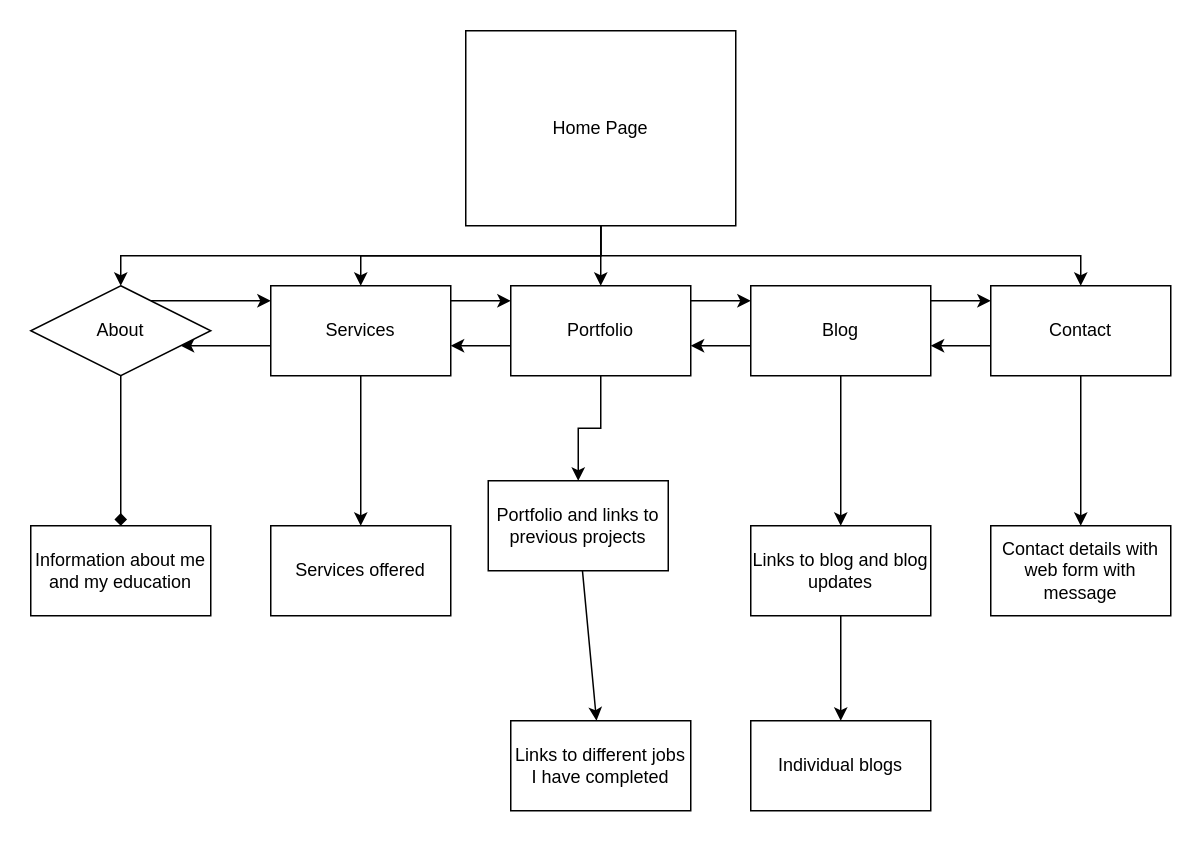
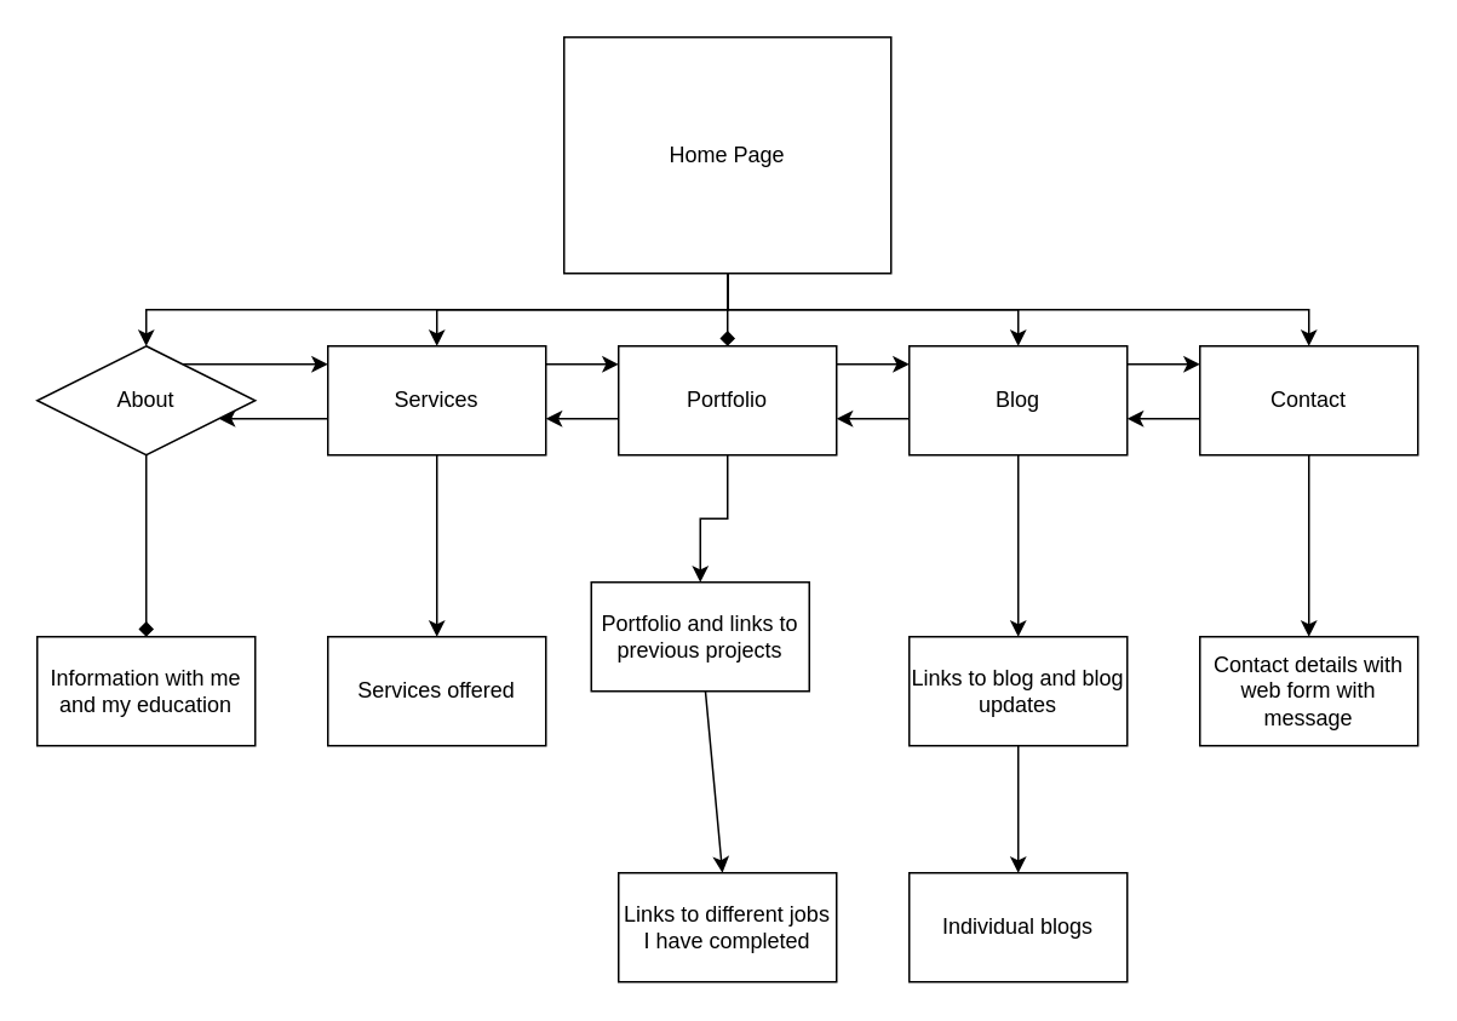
  <mxCell id="0" />
  <mxCell id="1" parent="0" />
- <mxCell id="2" style="edgeStyle=orthogonalEdgeStyle;rounded=0;orthogonalLoop=1;jettySize=auto;html=1;exitX=0.5;exitY=1;exitDx=0;exitDy=0;entryX=0.5;entryY=0;entryDx=0;entryDy=0;" parent="1" source="7" target="22" edge="1"><mxGeometry relative="1" as="geometry"><Array as="points"><mxPoint x="400" y="150" /><mxPoint x="400" y="150" /></Array></mxGeometry></mxCell>
+ <mxCell id="2" style="edgeStyle=orthogonalEdgeStyle;rounded=0;orthogonalLoop=1;jettySize=auto;html=1;exitX=0.5;exitY=1;exitDx=0;exitDy=0;entryX=0.5;entryY=0;entryDx=0;entryDy=0;endArrow=diamond;" parent="1" source="7" target="22" edge="1"><mxGeometry relative="1" as="geometry"><Array as="points"><mxPoint x="400" y="150" /><mxPoint x="400" y="150" /></Array></mxGeometry></mxCell>
  <mxCell id="3" style="edgeStyle=orthogonalEdgeStyle;rounded=0;orthogonalLoop=1;jettySize=auto;html=1;exitX=0.5;exitY=1;exitDx=0;exitDy=0;" parent="1" source="7" target="11" edge="1"><mxGeometry relative="1" as="geometry" /></mxCell>
  <mxCell id="4" style="edgeStyle=orthogonalEdgeStyle;rounded=0;orthogonalLoop=1;jettySize=auto;html=1;exitX=0.5;exitY=1;exitDx=0;exitDy=0;entryX=0.5;entryY=0;entryDx=0;entryDy=0;" parent="1" source="7" target="14" edge="1"><mxGeometry relative="1" as="geometry" /></mxCell>
+ <mxCell id="5" style="edgeStyle=orthogonalEdgeStyle;rounded=0;orthogonalLoop=1;jettySize=auto;html=1;exitX=0.5;exitY=1;exitDx=0;exitDy=0;entryX=0.5;entryY=0;entryDx=0;entryDy=0;" parent="1" source="7" target="18" edge="1"><mxGeometry relative="1" as="geometry" /></mxCell>
  <mxCell id="6" style="edgeStyle=orthogonalEdgeStyle;rounded=0;orthogonalLoop=1;jettySize=auto;html=1;exitX=0.5;exitY=1;exitDx=0;exitDy=0;" parent="1" source="7" target="25" edge="1"><mxGeometry relative="1" as="geometry" /></mxCell>
  <mxCell id="7" value="Home Page" style="rounded=0;whiteSpace=wrap;html=1;" parent="1" vertex="1"><mxGeometry x="310" y="20" width="180" height="130" as="geometry" /></mxCell>
  <mxCell id="8" value="" style="edgeStyle=orthogonalEdgeStyle;rounded=0;orthogonalLoop=1;jettySize=auto;html=1;" parent="1" source="11" target="14" edge="1"><mxGeometry relative="1" as="geometry"><Array as="points"><mxPoint x="160" y="230" /><mxPoint x="160" y="230" /></Array></mxGeometry></mxCell>
  <mxCell id="9" value="" style="edgeStyle=orthogonalEdgeStyle;rounded=0;orthogonalLoop=1;jettySize=auto;html=1;" parent="1" source="11" target="22" edge="1"><mxGeometry relative="1" as="geometry"><Array as="points"><mxPoint x="320" y="200" /><mxPoint x="320" y="200" /></Array></mxGeometry></mxCell>
  <mxCell id="10" value="" style="edgeStyle=orthogonalEdgeStyle;rounded=0;orthogonalLoop=1;jettySize=auto;html=1;" parent="1" source="11" target="31" edge="1"><mxGeometry relative="1" as="geometry" /></mxCell>
  <mxCell id="11" value="Services" style="rounded=0;whiteSpace=wrap;html=1;" parent="1" vertex="1"><mxGeometry x="180" y="190" width="120" height="60" as="geometry" /></mxCell>
  <mxCell id="12" value="" style="edgeStyle=orthogonalEdgeStyle;rounded=0;orthogonalLoop=1;jettySize=auto;html=1;" parent="1" source="14" target="11" edge="1"><mxGeometry relative="1" as="geometry"><Array as="points"><mxPoint x="160" y="200" /><mxPoint x="160" y="200" /></Array></mxGeometry></mxCell>
  <mxCell id="13" value="" style="edgeStyle=orthogonalEdgeStyle;rounded=0;orthogonalLoop=1;jettySize=auto;html=1;endArrow=diamond;" parent="1" source="14" target="32" edge="1"><mxGeometry relative="1" as="geometry" /></mxCell>
  <mxCell id="14" value="About" style="rhombus;whiteSpace=wrap;html=1;" parent="1" vertex="1"><mxGeometry x="20" y="190" width="120" height="60" as="geometry" /></mxCell>
  <mxCell id="15" value="" style="edgeStyle=orthogonalEdgeStyle;rounded=0;orthogonalLoop=1;jettySize=auto;html=1;" parent="1" source="18" target="25" edge="1"><mxGeometry relative="1" as="geometry"><Array as="points"><mxPoint x="640" y="200" /><mxPoint x="640" y="200" /></Array></mxGeometry></mxCell>
  <mxCell id="16" value="" style="edgeStyle=orthogonalEdgeStyle;rounded=0;orthogonalLoop=1;jettySize=auto;html=1;" parent="1" source="18" target="22" edge="1"><mxGeometry relative="1" as="geometry"><Array as="points"><mxPoint x="480" y="230" /><mxPoint x="480" y="230" /></Array></mxGeometry></mxCell>
  <mxCell id="17" value="" style="edgeStyle=orthogonalEdgeStyle;rounded=0;orthogonalLoop=1;jettySize=auto;html=1;" parent="1" source="18" target="29" edge="1"><mxGeometry relative="1" as="geometry" /></mxCell>
  <mxCell id="18" value="Blog" style="rounded=0;whiteSpace=wrap;html=1;" parent="1" vertex="1"><mxGeometry x="500" y="190" width="120" height="60" as="geometry" /></mxCell>
  <mxCell id="19" style="edgeStyle=orthogonalEdgeStyle;rounded=0;orthogonalLoop=1;jettySize=auto;html=1;exitX=0.5;exitY=1;exitDx=0;exitDy=0;entryX=0.5;entryY=0;entryDx=0;entryDy=0;" parent="1" source="22" target="27" edge="1"><mxGeometry relative="1" as="geometry" /></mxCell>
  <mxCell id="20" value="" style="edgeStyle=orthogonalEdgeStyle;rounded=0;orthogonalLoop=1;jettySize=auto;html=1;" parent="1" source="22" target="11" edge="1"><mxGeometry relative="1" as="geometry"><Array as="points"><mxPoint x="320" y="230" /><mxPoint x="320" y="230" /></Array></mxGeometry></mxCell>
  <mxCell id="21" value="" style="edgeStyle=orthogonalEdgeStyle;rounded=0;orthogonalLoop=1;jettySize=auto;html=1;" parent="1" source="22" target="18" edge="1"><mxGeometry relative="1" as="geometry"><Array as="points"><mxPoint x="480" y="200" /><mxPoint x="480" y="200" /></Array></mxGeometry></mxCell>
  <mxCell id="22" value="Portfolio" style="rounded=0;whiteSpace=wrap;html=1;" parent="1" vertex="1"><mxGeometry x="340" y="190" width="120" height="60" as="geometry" /></mxCell>
  <mxCell id="23" value="" style="edgeStyle=orthogonalEdgeStyle;rounded=0;orthogonalLoop=1;jettySize=auto;html=1;" parent="1" source="25" target="18" edge="1"><mxGeometry relative="1" as="geometry"><Array as="points"><mxPoint x="640" y="230" /><mxPoint x="640" y="230" /></Array></mxGeometry></mxCell>
  <mxCell id="24" value="" style="edgeStyle=orthogonalEdgeStyle;rounded=0;orthogonalLoop=1;jettySize=auto;html=1;" parent="1" source="25" target="30" edge="1"><mxGeometry relative="1" as="geometry" /></mxCell>
  <mxCell id="25" value="Contact" style="rounded=0;whiteSpace=wrap;html=1;" parent="1" vertex="1"><mxGeometry x="660" y="190" width="120" height="60" as="geometry" /></mxCell>
  <mxCell id="26" value="" style="edgeStyle=none;html=1;" edge="1" parent="1" source="27" target="34"><mxGeometry relative="1" as="geometry" /></mxCell>
  <mxCell id="27" value="Portfolio and links to previous projects" style="rounded=0;whiteSpace=wrap;html=1;" parent="1" vertex="1"><mxGeometry x="325" y="320" width="120" height="60" as="geometry" /></mxCell>
  <mxCell id="28" value="" style="edgeStyle=none;html=1;" edge="1" parent="1" source="29" target="33"><mxGeometry relative="1" as="geometry" /></mxCell>
  <mxCell id="29" value="Links to blog and blog updates" style="rounded=0;whiteSpace=wrap;html=1;" parent="1" vertex="1"><mxGeometry x="500" y="350" width="120" height="60" as="geometry" /></mxCell>
  <mxCell id="30" value="Contact details with web form with message" style="rounded=0;whiteSpace=wrap;html=1;" parent="1" vertex="1"><mxGeometry x="660" y="350" width="120" height="60" as="geometry" /></mxCell>
  <mxCell id="31" value="Services offered" style="rounded=0;whiteSpace=wrap;html=1;" parent="1" vertex="1"><mxGeometry x="180" y="350" width="120" height="60" as="geometry" /></mxCell>
- <mxCell id="32" value="Information about me and my education" style="rounded=0;whiteSpace=wrap;html=1;" parent="1" vertex="1"><mxGeometry x="20" y="350" width="120" height="60" as="geometry" /></mxCell>
+ <mxCell id="32" value="Information with me and my education" style="rounded=0;whiteSpace=wrap;html=1;" parent="1" vertex="1"><mxGeometry x="20" y="350" width="120" height="60" as="geometry" /></mxCell>
  <mxCell id="33" value="Individual blogs" style="rounded=0;whiteSpace=wrap;html=1;" vertex="1" parent="1"><mxGeometry x="500" y="480" width="120" height="60" as="geometry" /></mxCell>
  <mxCell id="34" value="Links to different jobs I have completed" style="rounded=0;whiteSpace=wrap;html=1;" vertex="1" parent="1"><mxGeometry x="340" y="480" width="120" height="60" as="geometry" /></mxCell>
